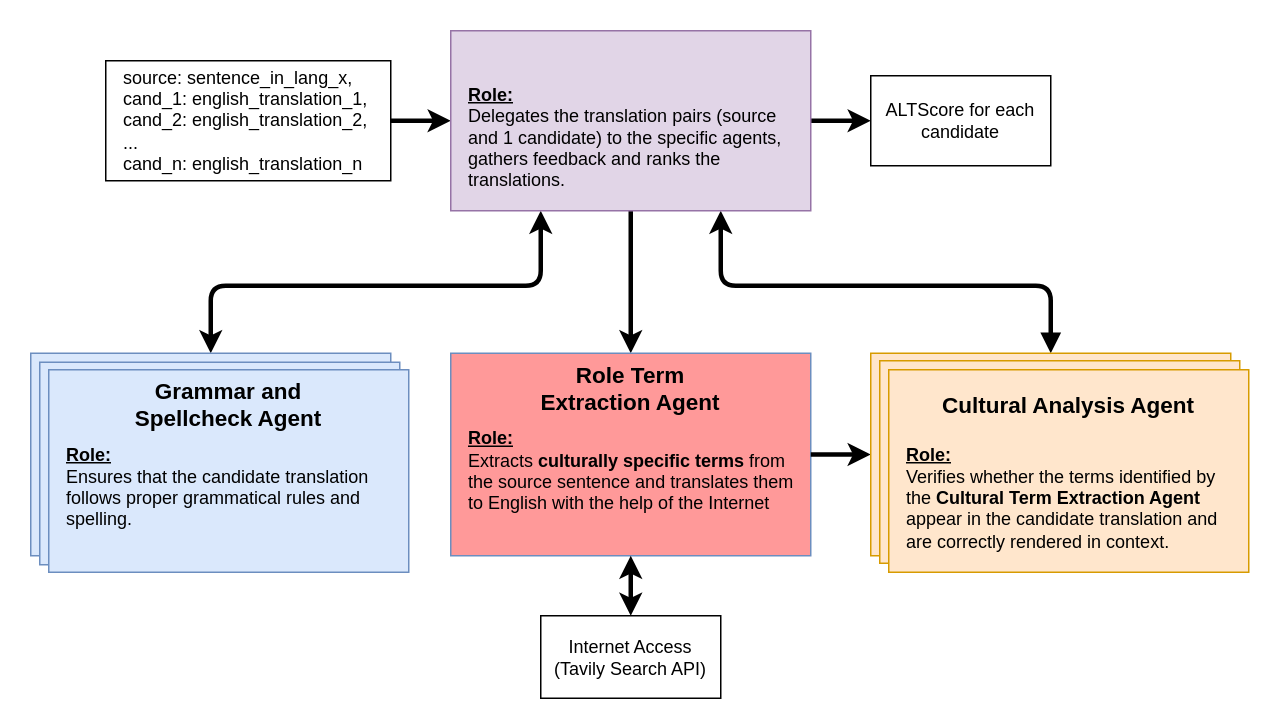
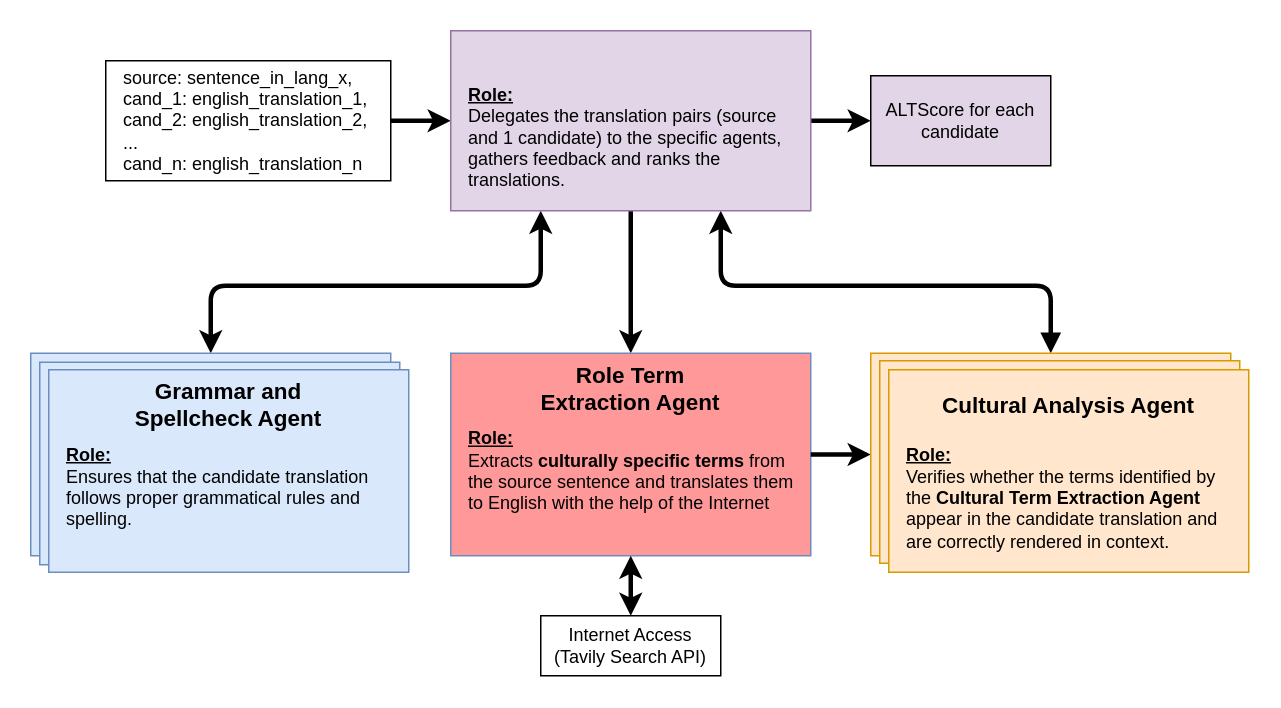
  <mxCell id="0" />
  <mxCell id="1" parent="0" />
- <mxCell id="2" value="Internet Access (Tavily Search API)" style="rounded=0;whiteSpace=wrap;html=1;" parent="1" vertex="1"><mxGeometry x="360" y="410" width="120" height="55" as="geometry" /></mxCell>
+ <mxCell id="2" value="Internet Access (Tavily Search API)" style="rounded=0;whiteSpace=wrap;html=1;" parent="1" vertex="1"><mxGeometry x="360" y="410" width="120" height="40" as="geometry" /></mxCell>
  <mxCell id="3" value="" style="endArrow=classic;html=1;exitX=1;exitY=0.5;exitDx=0;exitDy=0;entryX=0;entryY=0.5;entryDx=0;entryDy=0;strokeWidth=3;" parent="1" source="7" target="10" edge="1"><mxGeometry width="50" height="50" relative="1" as="geometry"><mxPoint x="510" y="403" as="sourcePoint" /><mxPoint x="560" y="353" as="targetPoint" /></mxGeometry></mxCell>
  <mxCell id="4" value="" style="endArrow=classic;startArrow=classic;html=1;entryX=0.25;entryY=1;entryDx=0;entryDy=0;exitX=0.5;exitY=0;exitDx=0;exitDy=0;edgeStyle=orthogonalEdgeStyle;strokeWidth=3;" parent="1" source="16" target="10" edge="1"><mxGeometry width="50" height="50" relative="1" as="geometry"><mxPoint x="130" y="310" as="sourcePoint" /><mxPoint x="560" y="310" as="targetPoint" /><Array as="points"><mxPoint x="140" y="190" /><mxPoint x="360" y="190" /></Array></mxGeometry></mxCell>
  <mxCell id="5" value="" style="endArrow=classic;startArrow=block;html=1;exitX=0.5;exitY=0;exitDx=0;exitDy=0;strokeWidth=3;startFill=1;entryX=0.75;entryY=1;entryDx=0;entryDy=0;" parent="1" source="19" target="10" edge="1"><mxGeometry width="50" height="50" relative="1" as="geometry"><mxPoint x="690" y="310" as="sourcePoint" /><mxPoint x="520" y="200" as="targetPoint" /><Array as="points"><mxPoint x="700" y="190" /><mxPoint x="480" y="190" /></Array></mxGeometry></mxCell>
  <mxCell id="6" value="" style="endArrow=classic;html=1;exitX=1;exitY=0.5;exitDx=0;exitDy=0;entryX=0;entryY=0.5;entryDx=0;entryDy=0;strokeWidth=3;" parent="1" source="10" target="8" edge="1"><mxGeometry width="50" height="50" relative="1" as="geometry"><mxPoint x="510" y="253" as="sourcePoint" /><mxPoint x="580" y="138" as="targetPoint" /></mxGeometry></mxCell>
  <mxCell id="7" value="&lt;div&gt;&lt;span style=&quot;background-color: transparent;&quot;&gt;&lt;font style=&quot;color: rgb(0, 0, 0);&quot;&gt;source: sentence_in_lang_x,&lt;/font&gt;&lt;/span&gt;&lt;/div&gt;&lt;div&gt;&lt;font style=&quot;color: rgb(0, 0, 0);&quot;&gt;cand_1: english_translation_1,&lt;/font&gt;&lt;/div&gt;&lt;div&gt;&lt;font style=&quot;color: rgb(0, 0, 0);&quot;&gt;cand_2: english_translation_2,&lt;/font&gt;&lt;/div&gt;&lt;div&gt;&lt;font style=&quot;color: rgb(0, 0, 0);&quot;&gt;...&lt;/font&gt;&lt;/div&gt;&lt;div&gt;&lt;font style=&quot;color: rgb(0, 0, 0);&quot;&gt;cand_n: english_translation_n&lt;/font&gt;&lt;/div&gt;" style="rounded=0;whiteSpace=wrap;html=1;align=left;labelPosition=center;verticalLabelPosition=middle;verticalAlign=middle;spacingLeft=10;" parent="1" vertex="1"><mxGeometry x="70" y="40" width="190" height="80" as="geometry" /></mxCell>
- <mxCell id="8" value="ALTScore for each candidate" style="rounded=0;whiteSpace=wrap;html=1;" parent="1" vertex="1"><mxGeometry x="580" y="50" width="120" height="60" as="geometry" /></mxCell>
+ <mxCell id="8" value="ALTScore for each candidate" style="rounded=0;whiteSpace=wrap;html=1;fillColor=#e1d5e7;" parent="1" vertex="1"><mxGeometry x="580" y="50" width="120" height="60" as="geometry" /></mxCell>
  <mxCell id="9" value="" style="endArrow=classic;html=1;exitX=0.5;exitY=1;exitDx=0;exitDy=0;entryX=0.5;entryY=0;entryDx=0;entryDy=0;strokeWidth=3;" parent="1" source="10" target="11" edge="1"><mxGeometry width="50" height="50" relative="1" as="geometry"><mxPoint x="450" y="400" as="sourcePoint" /><mxPoint x="500" y="350" as="targetPoint" /></mxGeometry></mxCell>
  <mxCell id="10" value="&lt;div style=&quot;text-align: center;&quot;&gt;&lt;br&gt;&lt;/div&gt;&lt;div style=&quot;text-align: center;&quot;&gt;&lt;br&gt;&lt;/div&gt;&lt;div style=&quot;&quot;&gt;&lt;u style=&quot;background-color: transparent;&quot;&gt;&lt;b&gt;Role:&lt;/b&gt;&lt;/u&gt;&lt;/div&gt;&lt;div style=&quot;&quot;&gt;Delegates the translation pairs (source and 1 candidate) to the specific agents, gathers feedback and ranks the translations.&lt;/div&gt;" style="rounded=0;whiteSpace=wrap;html=1;align=left;spacingLeft=10;verticalAlign=top;spacingRight=10;fillColor=#e1d5e7;strokeColor=#9673a6;movable=1;resizable=1;rotatable=1;deletable=1;editable=1;locked=0;connectable=1;" parent="1" vertex="1"><mxGeometry x="300" y="20" width="240" height="120" as="geometry" /></mxCell>
  <mxCell id="11" value="&lt;div style=&quot;&quot;&gt;&lt;br&gt;&lt;/div&gt;&lt;div style=&quot;&quot;&gt;&lt;br&gt;&lt;/div&gt;&lt;div style=&quot;&quot;&gt;&lt;font style=&quot;color: rgb(0, 0, 0);&quot;&gt;&lt;u&gt;&lt;br&gt;&lt;/u&gt;&lt;/font&gt;&lt;/div&gt;&lt;div style=&quot;&quot;&gt;&lt;font style=&quot;color: rgb(0, 0, 0);&quot;&gt;&lt;u&gt;&lt;b&gt;Role:&lt;/b&gt;&lt;/u&gt;&lt;/font&gt;&lt;/div&gt;&lt;div style=&quot;&quot;&gt;Extracts &lt;b&gt;culturally specific terms&lt;/b&gt; from the source sentence and translates them to English with the help of the Internet&lt;/div&gt;&lt;div&gt;&lt;br&gt;&lt;/div&gt;" style="rounded=0;whiteSpace=wrap;html=1;align=left;spacingLeft=10;verticalAlign=top;spacingRight=10;fillColor=#FF9999;strokeColor=#6c8ebf;" parent="1" vertex="1"><mxGeometry x="300" y="235" width="240" height="135" as="geometry" /></mxCell>
  <mxCell id="12" value="Role Term &lt;br&gt;Extraction Agent" style="text;html=1;align=center;verticalAlign=middle;whiteSpace=wrap;rounded=0;fontSize=15;fontStyle=1" parent="1" vertex="1"><mxGeometry x="330" y="249.997" width="180" height="16.552" as="geometry" /></mxCell>
  <mxCell id="13" value="" style="endArrow=classic;html=1;exitX=1;exitY=0.5;exitDx=0;exitDy=0;entryX=0;entryY=0.5;entryDx=0;entryDy=0;strokeWidth=3;" parent="1" source="11" target="19" edge="1"><mxGeometry width="50" height="50" relative="1" as="geometry"><mxPoint x="410" y="260" as="sourcePoint" /><mxPoint x="460" y="210" as="targetPoint" /></mxGeometry></mxCell>
  <mxCell id="14" value="" style="endArrow=classic;startArrow=classic;html=1;entryX=0.5;entryY=0;entryDx=0;entryDy=0;exitX=0.5;exitY=1;exitDx=0;exitDy=0;strokeWidth=3;" parent="1" source="11" target="2" edge="1"><mxGeometry width="50" height="50" relative="1" as="geometry"><mxPoint x="450" y="290" as="sourcePoint" /><mxPoint x="500" y="240" as="targetPoint" /></mxGeometry></mxCell>
  <mxCell id="15" value="" style="group" parent="1" vertex="1" connectable="0"><mxGeometry y="235" width="240" height="135" as="geometry" x="20" /></mxCell>
  <mxCell id="16" value="&lt;div style=&quot;&quot;&gt;&lt;br&gt;&lt;/div&gt;&lt;div style=&quot;&quot;&gt;&lt;br&gt;&lt;/div&gt;&lt;div style=&quot;&quot;&gt;&lt;br&gt;&lt;/div&gt;&lt;div style=&quot;&quot;&gt;&lt;font style=&quot;color: rgb(0, 0, 0);&quot;&gt;&lt;u&gt;&lt;b&gt;Role:&lt;/b&gt;&lt;/u&gt;&lt;/font&gt;&lt;/div&gt;&lt;div style=&quot;&quot;&gt;Ensures that the candidate translation follows proper grammatical rules and spelling.&lt;/div&gt;&lt;div&gt;&lt;br&gt;&lt;/div&gt;" style="rounded=0;whiteSpace=wrap;html=1;align=left;spacingLeft=10;verticalAlign=top;spacingRight=10;fillColor=#dae8fc;strokeColor=#6c8ebf;" parent="15" vertex="1"><mxGeometry width="240" height="135" as="geometry" /></mxCell>
  <mxCell id="17" value="Grammar and Spellcheck Agent" style="text;html=1;align=center;verticalAlign=middle;whiteSpace=wrap;rounded=0;fontSize=15;fontStyle=1" parent="15" vertex="1"><mxGeometry x="30" y="8.27" width="180" height="30" as="geometry" /></mxCell>
  <mxCell id="18" value="" style="group" parent="1" vertex="1" connectable="0"><mxGeometry x="580" y="235" width="240" height="135" as="geometry" /></mxCell>
  <mxCell id="19" value="&lt;div style=&quot;text-align: center;&quot;&gt;&lt;br&gt;&lt;/div&gt;&lt;div style=&quot;text-align: center;&quot;&gt;&lt;br&gt;&lt;/div&gt;&lt;div style=&quot;&quot;&gt;&lt;br&gt;&lt;/div&gt;&lt;div style=&quot;&quot;&gt;&lt;u style=&quot;background-color: transparent;&quot;&gt;&lt;b&gt;Role:&lt;/b&gt;&lt;/u&gt;&lt;/div&gt;&lt;div style=&quot;&quot;&gt;Identifies culturally specific term (CST) pairs from the source and candidates and checks if translation captures full cultural meaning.&lt;/div&gt;" style="rounded=0;whiteSpace=wrap;html=1;align=left;spacingLeft=10;verticalAlign=top;spacingRight=10;fillColor=#ffe6cc;strokeColor=#d79b00;" parent="18" vertex="1"><mxGeometry width="240" height="135" as="geometry" /></mxCell>
  <mxCell id="20" value="Cultural Analysis Agent" style="text;html=1;align=center;verticalAlign=middle;whiteSpace=wrap;rounded=0;fontSize=15;fontStyle=1" parent="18" vertex="1"><mxGeometry x="30" y="8.27" width="180" height="30" as="geometry" /></mxCell>
  <mxCell id="21" value="" style="group" parent="1" vertex="1" connectable="0"><mxGeometry x="26" y="241" width="240" height="135" as="geometry" /></mxCell>
  <mxCell id="22" value="&lt;div style=&quot;&quot;&gt;&lt;br&gt;&lt;/div&gt;&lt;div style=&quot;&quot;&gt;&lt;br&gt;&lt;/div&gt;&lt;div style=&quot;&quot;&gt;&lt;br&gt;&lt;/div&gt;&lt;div style=&quot;&quot;&gt;&lt;font style=&quot;color: rgb(0, 0, 0);&quot;&gt;&lt;u&gt;&lt;b&gt;Role:&lt;/b&gt;&lt;/u&gt;&lt;/font&gt;&lt;/div&gt;&lt;div style=&quot;&quot;&gt;Ensures that the candidate translation follows proper grammatical rules and spelling.&lt;/div&gt;&lt;div&gt;&lt;br&gt;&lt;/div&gt;" style="rounded=0;whiteSpace=wrap;html=1;align=left;spacingLeft=10;verticalAlign=top;spacingRight=10;fillColor=#dae8fc;strokeColor=#6c8ebf;" parent="21" vertex="1"><mxGeometry width="240" height="135" as="geometry" /></mxCell>
  <mxCell id="23" value="Grammar and Spellcheck Agent" style="text;html=1;align=center;verticalAlign=middle;whiteSpace=wrap;rounded=0;fontSize=15;fontStyle=1" parent="21" vertex="1"><mxGeometry x="30" y="8.27" width="180" height="30" as="geometry" /></mxCell>
  <mxCell id="24" value="" style="group" parent="1" vertex="1" connectable="0"><mxGeometry x="32" y="246" width="240" height="135" as="geometry" /></mxCell>
  <mxCell id="25" value="&lt;div style=&quot;&quot;&gt;&lt;br&gt;&lt;/div&gt;&lt;div style=&quot;&quot;&gt;&lt;br&gt;&lt;/div&gt;&lt;div style=&quot;&quot;&gt;&lt;br&gt;&lt;/div&gt;&lt;div style=&quot;&quot;&gt;&lt;font style=&quot;color: rgb(0, 0, 0);&quot;&gt;&lt;u&gt;&lt;b&gt;Role:&lt;/b&gt;&lt;/u&gt;&lt;/font&gt;&lt;/div&gt;&lt;div style=&quot;&quot;&gt;Ensures that the candidate translation follows proper grammatical rules and spelling.&lt;/div&gt;&lt;div&gt;&lt;br&gt;&lt;/div&gt;" style="rounded=0;whiteSpace=wrap;html=1;align=left;spacingLeft=10;verticalAlign=top;spacingRight=10;fillColor=#dae8fc;strokeColor=#6c8ebf;" parent="24" vertex="1"><mxGeometry width="240" height="135" as="geometry" /></mxCell>
  <mxCell id="26" value="Grammar and Spellcheck Agent" style="text;html=1;align=center;verticalAlign=middle;whiteSpace=wrap;rounded=0;fontSize=15;fontStyle=1" parent="24" vertex="1"><mxGeometry x="30" y="8.27" width="180" height="30" as="geometry" /></mxCell>
  <mxCell id="27" value="" style="group" parent="1" vertex="1" connectable="0"><mxGeometry x="586" y="240" width="240" height="135" as="geometry" /></mxCell>
  <mxCell id="28" value="&lt;div style=&quot;text-align: center;&quot;&gt;&lt;br&gt;&lt;/div&gt;&lt;div style=&quot;text-align: center;&quot;&gt;&lt;br&gt;&lt;/div&gt;&lt;div style=&quot;&quot;&gt;&lt;br&gt;&lt;/div&gt;&lt;div style=&quot;&quot;&gt;&lt;u style=&quot;background-color: transparent;&quot;&gt;&lt;b&gt;Role:&lt;/b&gt;&lt;/u&gt;&lt;/div&gt;&lt;div style=&quot;&quot;&gt;Identifies culturally specific term (CST) pairs from the source and candidates and checks if translation captures full cultural meaning.&lt;/div&gt;" style="rounded=0;whiteSpace=wrap;html=1;align=left;spacingLeft=10;verticalAlign=top;spacingRight=10;fillColor=#ffe6cc;strokeColor=#d79b00;" parent="27" vertex="1"><mxGeometry width="240" height="135" as="geometry" /></mxCell>
  <mxCell id="29" value="Cultural Analysis Agent" style="text;html=1;align=center;verticalAlign=middle;whiteSpace=wrap;rounded=0;fontSize=15;fontStyle=1" parent="27" vertex="1"><mxGeometry x="30" y="8.27" width="180" height="30" as="geometry" /></mxCell>
  <mxCell id="30" value="" style="group" parent="1" vertex="1" connectable="0"><mxGeometry x="592" y="246" width="240" height="135" as="geometry" /></mxCell>
  <mxCell id="31" value="&lt;div style=&quot;text-align: center;&quot;&gt;&lt;br&gt;&lt;/div&gt;&lt;div style=&quot;text-align: center;&quot;&gt;&lt;br&gt;&lt;/div&gt;&lt;div style=&quot;&quot;&gt;&lt;br&gt;&lt;/div&gt;&lt;div style=&quot;&quot;&gt;&lt;u style=&quot;background-color: transparent;&quot;&gt;&lt;b&gt;Role:&lt;/b&gt;&lt;/u&gt;&lt;/div&gt;&lt;div style=&quot;&quot;&gt;&lt;span style=&quot;caret-color: rgb(0, 0, 0); color: rgb(0, 0, 0);&quot;&gt;&lt;font face=&quot;Helvetica&quot;&gt;Verifies whether the terms identified by the &lt;b&gt;Cultural Term Extraction Agent&lt;/b&gt; appear in the candidate translation and are correctly rendered in context.&lt;/font&gt;&lt;/span&gt;&lt;/div&gt;" style="rounded=0;whiteSpace=wrap;html=1;align=left;spacingLeft=10;verticalAlign=top;spacingRight=10;fillColor=#ffe6cc;strokeColor=#d79b00;" parent="30" vertex="1"><mxGeometry width="240" height="135" as="geometry" /></mxCell>
  <mxCell id="32" value="Cultural Analysis Agent" style="text;html=1;align=center;verticalAlign=middle;whiteSpace=wrap;rounded=0;fontSize=15;fontStyle=1" parent="30" vertex="1"><mxGeometry x="30" y="8.27" width="180" height="30" as="geometry" /></mxCell>
